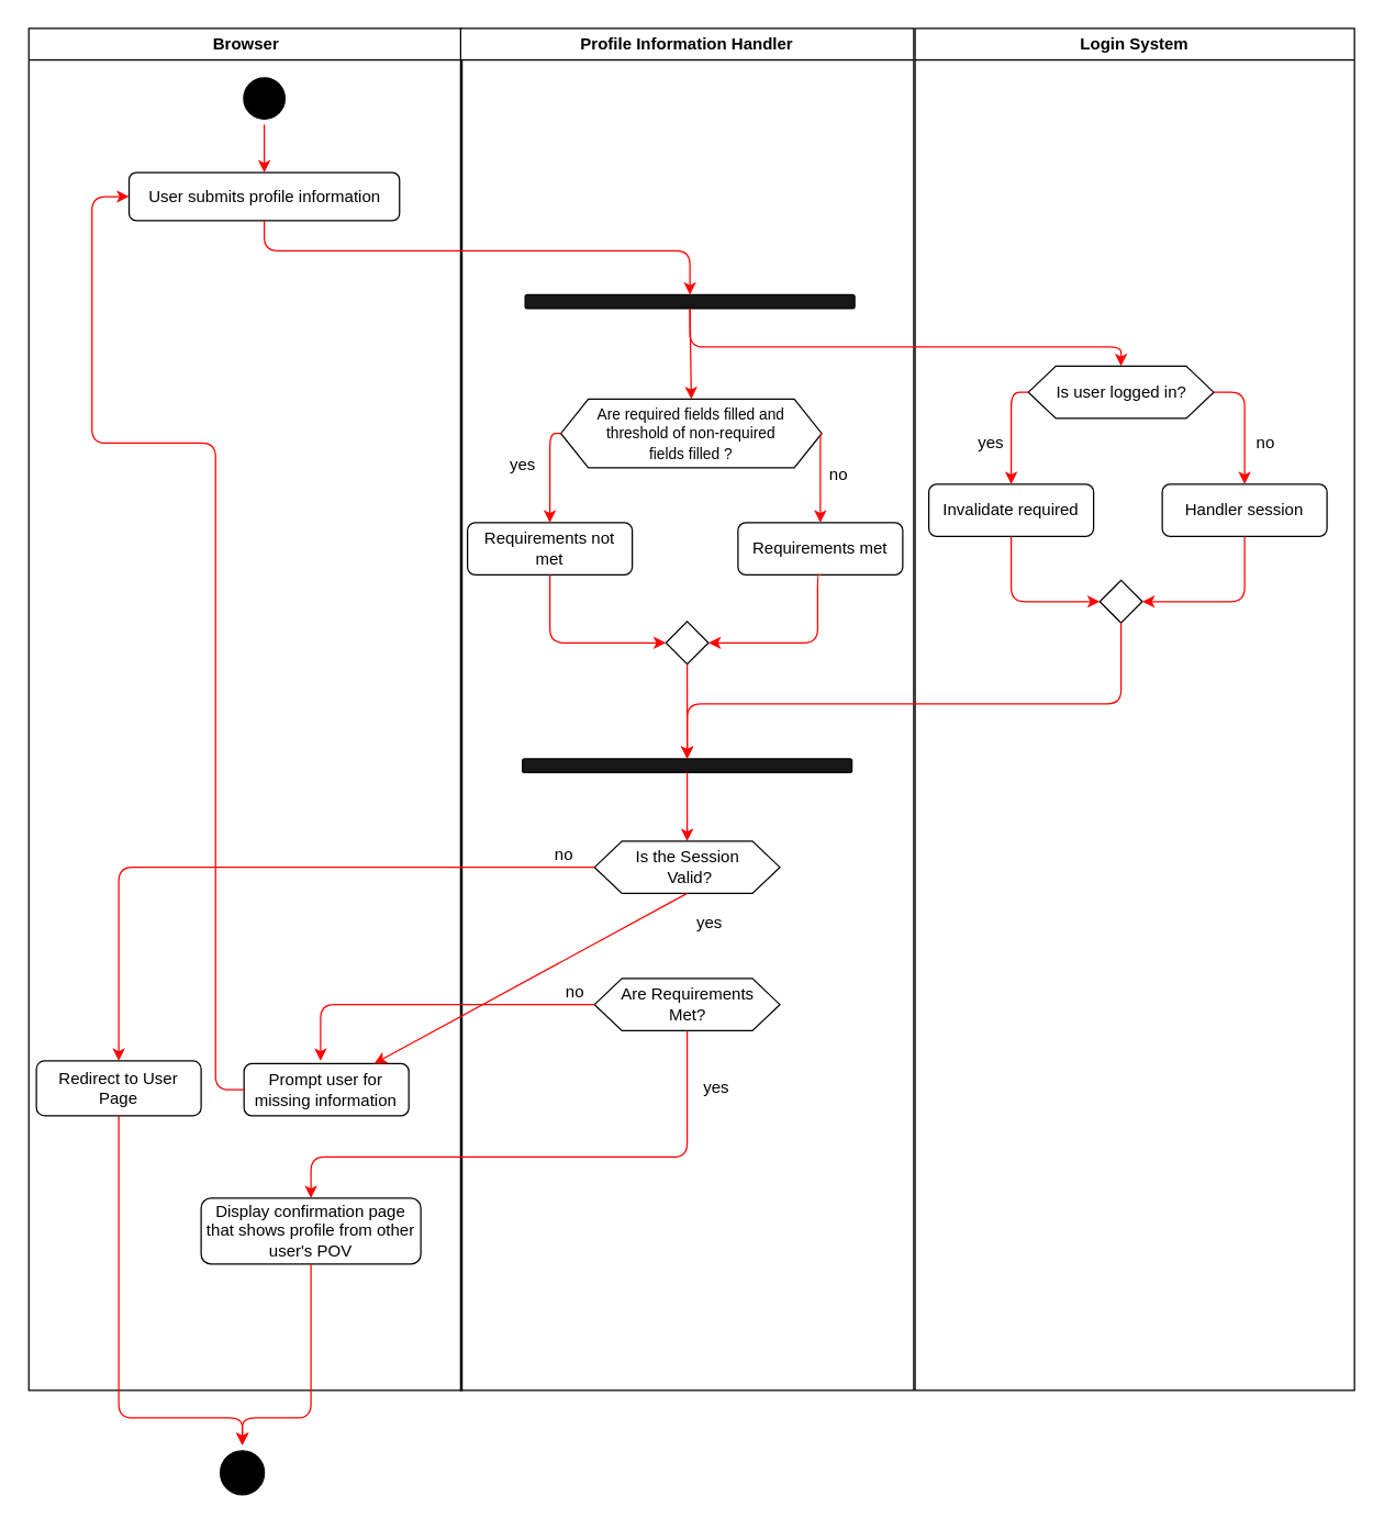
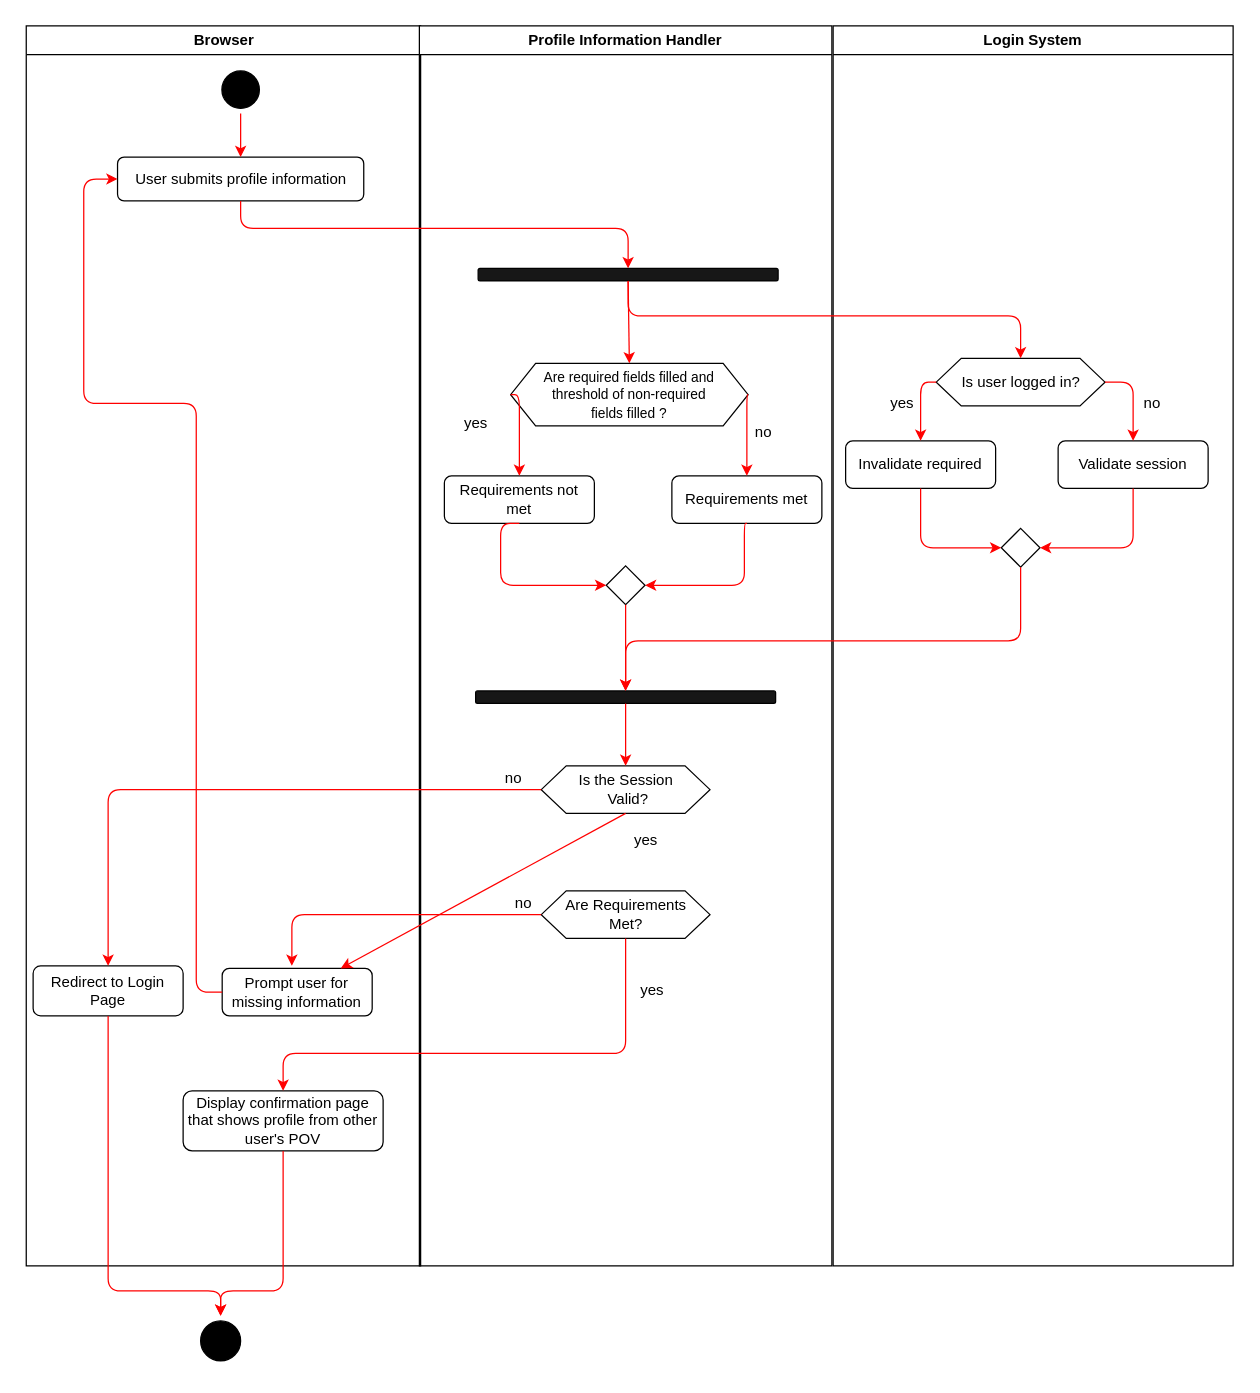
  <mxCell id="0" />
  <mxCell id="1" parent="0" />
  <mxCell id="2" value="Browser" style="swimlane;whiteSpace=wrap" parent="1" vertex="1"><mxGeometry x="20.5" y="20" width="315.5" height="992" as="geometry" /></mxCell>
  <mxCell id="3" value="" style="ellipse;shape=startState;fillColor=#000000;strokeColor=#000000;" parent="2" vertex="1"><mxGeometry x="152.51" y="32" width="38" height="38" as="geometry" /></mxCell>
  <mxCell id="4" value="User submits profile information" style="rounded=1;whiteSpace=wrap;html=1;" vertex="1" parent="2"><mxGeometry x="73.03" y="105" width="196.97" height="35" as="geometry" /></mxCell>
  <mxCell id="5" value="" style="endArrow=classic;html=1;exitX=0.5;exitY=1;exitDx=0;exitDy=0;entryX=0.5;entryY=0;entryDx=0;entryDy=0;strokeColor=#FF0000;" edge="1" parent="2" source="3" target="4"><mxGeometry width="50" height="50" relative="1" as="geometry"><mxPoint x="125.5" y="92" as="sourcePoint" /><mxPoint x="175.5" y="42" as="targetPoint" /></mxGeometry></mxCell>
- <mxCell id="6" value="Redirect to User Page" style="rounded=1;whiteSpace=wrap;html=1;" vertex="1" parent="2"><mxGeometry x="5.5" y="752" width="120" height="40" as="geometry" /></mxCell>
+ <mxCell id="6" value="Redirect to Login Page" style="rounded=1;whiteSpace=wrap;html=1;" vertex="1" parent="2"><mxGeometry x="5.5" y="752" width="120" height="40" as="geometry" /></mxCell>
  <mxCell id="7" value="Prompt user for missing information" style="rounded=1;whiteSpace=wrap;html=1;" vertex="1" parent="2"><mxGeometry x="156.75" y="754" width="120" height="38" as="geometry" /></mxCell>
  <mxCell id="8" value="" style="edgeStyle=segmentEdgeStyle;endArrow=classic;html=1;strokeColor=#FF0000;exitX=0;exitY=0.5;exitDx=0;exitDy=0;entryX=0;entryY=0.5;entryDx=0;entryDy=0;" edge="1" parent="2" source="7" target="4"><mxGeometry width="50" height="50" relative="1" as="geometry"><mxPoint x="305" y="842" as="sourcePoint" /><mxPoint x="85.5" y="482" as="targetPoint" /><Array as="points"><mxPoint x="136" y="773" /><mxPoint x="136" y="302" /><mxPoint x="46" y="302" /><mxPoint x="46" y="123" /></Array></mxGeometry></mxCell>
  <mxCell id="9" value="Display confirmation page that shows profile from other user's POV" style="rounded=1;whiteSpace=wrap;html=1;" vertex="1" parent="2"><mxGeometry x="125.5" y="852" width="160" height="48" as="geometry" /></mxCell>
  <mxCell id="10" value="Profile Information Handler" style="swimlane;whiteSpace=wrap" parent="1" vertex="1"><mxGeometry x="335" y="20" width="330" height="992" as="geometry" /></mxCell>
  <mxCell id="11" value="&lt;font style=&quot;font-size: 11px&quot;&gt;Are required fields filled and &lt;br&gt;threshold of non-required &lt;br&gt;fields filled ?&lt;/font&gt;" style="shape=hexagon;perimeter=hexagonPerimeter2;whiteSpace=wrap;html=1;fixedSize=1;strokeColor=#000000;fillColor=#FFFFFF;" vertex="1" parent="10"><mxGeometry x="73" y="270" width="190" height="50" as="geometry" /></mxCell>
  <mxCell id="12" value="no" style="text;html=1;align=center;verticalAlign=middle;resizable=0;points=[];autosize=1;strokeColor=none;" vertex="1" parent="10"><mxGeometry x="260" y="315" width="30" height="20" as="geometry" /></mxCell>
  <mxCell id="13" value="yes" style="text;html=1;align=center;verticalAlign=middle;resizable=0;points=[];autosize=1;strokeColor=none;" vertex="1" parent="10"><mxGeometry x="30" y="308" width="30" height="20" as="geometry" /></mxCell>
- <mxCell id="14" value="Requirements not met" style="rounded=1;whiteSpace=wrap;html=1;" vertex="1" parent="10"><mxGeometry x="5" y="360" width="120" height="38" as="geometry" /></mxCell>
+ <mxCell id="14" value="Requirements not met" style="rounded=1;whiteSpace=wrap;html=1;" vertex="1" parent="10"><mxGeometry x="20" y="360" width="120" height="38" as="geometry" /></mxCell>
  <mxCell id="15" value="" style="edgeStyle=segmentEdgeStyle;endArrow=classic;html=1;strokeColor=#FF0000;exitX=0;exitY=0.5;exitDx=0;exitDy=0;entryX=0.5;entryY=0;entryDx=0;entryDy=0;" edge="1" parent="10" source="11" target="14"><mxGeometry width="50" height="50" relative="1" as="geometry"><mxPoint x="-700" y="207" as="sourcePoint" /><mxPoint x="-730" y="204" as="targetPoint" /></mxGeometry></mxCell>
  <mxCell id="16" value="Requirements met" style="rounded=1;whiteSpace=wrap;html=1;" vertex="1" parent="10"><mxGeometry x="202" y="360" width="120" height="38" as="geometry" /></mxCell>
  <mxCell id="17" value="" style="edgeStyle=segmentEdgeStyle;endArrow=classic;html=1;strokeColor=#FF0000;exitX=1;exitY=0.5;exitDx=0;exitDy=0;entryX=0.5;entryY=0;entryDx=0;entryDy=0;" edge="1" parent="10" source="11" target="16"><mxGeometry width="50" height="50" relative="1" as="geometry"><mxPoint x="-527.5" y="144" as="sourcePoint" /><mxPoint x="-540" y="191" as="targetPoint" /></mxGeometry></mxCell>
  <mxCell id="18" value="" style="edgeStyle=segmentEdgeStyle;endArrow=classic;html=1;strokeColor=#FF0000;exitX=0.5;exitY=1;exitDx=0;exitDy=0;entryX=1;entryY=0.5;entryDx=0;entryDy=0;" edge="1" parent="10" source="16" target="19"><mxGeometry width="50" height="50" relative="1" as="geometry"><mxPoint x="-572.5" y="310" as="sourcePoint" /><mxPoint x="190" y="453.999" as="targetPoint" /><Array as="points"><mxPoint x="260" y="398" /><mxPoint x="260" y="448" /></Array></mxGeometry></mxCell>
  <mxCell id="19" value="" style="rhombus;whiteSpace=wrap;html=1;strokeColor=#000000;fillColor=#FFFFFF;" vertex="1" parent="10"><mxGeometry x="149.5" y="432" width="31" height="31" as="geometry" /></mxCell>
  <mxCell id="20" value="" style="edgeStyle=segmentEdgeStyle;endArrow=classic;html=1;strokeColor=#FF0000;entryX=0;entryY=0.5;entryDx=0;entryDy=0;exitX=0.5;exitY=1;exitDx=0;exitDy=0;" edge="1" parent="10" source="14" target="19"><mxGeometry width="50" height="50" relative="1" as="geometry"><mxPoint x="30" y="481" as="sourcePoint" /><mxPoint x="80" y="431" as="targetPoint" /><Array as="points"><mxPoint x="65" y="448" /></Array></mxGeometry></mxCell>
  <mxCell id="21" value="Is the Session&lt;br&gt;&amp;nbsp;Valid?" style="shape=hexagon;perimeter=hexagonPerimeter2;whiteSpace=wrap;html=1;fixedSize=1;strokeColor=#000000;fillColor=#FFFFFF;" vertex="1" parent="10"><mxGeometry x="97.5" y="592" width="135" height="38" as="geometry" /></mxCell>
  <mxCell id="22" value="no" style="text;html=1;align=center;verticalAlign=middle;resizable=0;points=[];autosize=1;strokeColor=none;" vertex="1" parent="10"><mxGeometry x="60" y="592" width="30" height="20" as="geometry" /></mxCell>
  <mxCell id="23" value="Are Requirements &lt;br&gt;Met?" style="shape=hexagon;perimeter=hexagonPerimeter2;whiteSpace=wrap;html=1;fixedSize=1;strokeColor=#000000;fillColor=#FFFFFF;" vertex="1" parent="10"><mxGeometry x="97.5" y="692" width="135" height="38" as="geometry" /></mxCell>
  <mxCell id="24" value="" style="endArrow=classic;html=1;strokeColor=#FF0000;exitX=0.5;exitY=1;exitDx=0;exitDy=0;" edge="1" parent="10" source="21" target="7"><mxGeometry width="50" height="50" relative="1" as="geometry"><mxPoint x="141" y="632" as="sourcePoint" /><mxPoint x="191" y="582" as="targetPoint" /></mxGeometry></mxCell>
  <mxCell id="25" value="no" style="text;html=1;align=center;verticalAlign=middle;resizable=0;points=[];autosize=1;strokeColor=none;" vertex="1" parent="10"><mxGeometry x="67.5" y="692" width="30" height="20" as="geometry" /></mxCell>
  <mxCell id="26" value="yes" style="text;html=1;align=center;verticalAlign=middle;resizable=0;points=[];autosize=1;strokeColor=none;" vertex="1" parent="10"><mxGeometry x="171" y="762" width="30" height="20" as="geometry" /></mxCell>
  <mxCell id="27" value="Login System" style="swimlane;whiteSpace=wrap" vertex="1" parent="1"><mxGeometry x="666" y="20" width="320" height="992" as="geometry" /></mxCell>
- <mxCell id="28" value="Is user logged in?" style="shape=hexagon;perimeter=hexagonPerimeter2;whiteSpace=wrap;html=1;fixedSize=1;strokeColor=#000000;fillColor=#FFFFFF;" vertex="1" parent="27"><mxGeometry x="82.5" y="246" width="135" height="38" as="geometry" /></mxCell>
+ <mxCell id="28" value="Is user logged in?" style="shape=hexagon;perimeter=hexagonPerimeter2;whiteSpace=wrap;html=1;fixedSize=1;strokeColor=#000000;fillColor=#FFFFFF;" vertex="1" parent="27"><mxGeometry x="82.5" y="266" width="135" height="38" as="geometry" /></mxCell>
  <mxCell id="29" value="no" style="text;html=1;align=center;verticalAlign=middle;resizable=0;points=[];autosize=1;strokeColor=none;" vertex="1" parent="27"><mxGeometry x="240" y="292" width="30" height="20" as="geometry" /></mxCell>
  <mxCell id="30" value="yes" style="text;html=1;align=center;verticalAlign=middle;resizable=0;points=[];autosize=1;strokeColor=none;" vertex="1" parent="27"><mxGeometry x="40" y="292" width="30" height="20" as="geometry" /></mxCell>
  <mxCell id="31" value="Invalidate required" style="rounded=1;whiteSpace=wrap;html=1;" vertex="1" parent="27"><mxGeometry x="10" y="332" width="120" height="38" as="geometry" /></mxCell>
  <mxCell id="32" value="" style="edgeStyle=segmentEdgeStyle;endArrow=classic;html=1;strokeColor=#FF0000;exitX=0;exitY=0.5;exitDx=0;exitDy=0;entryX=0.5;entryY=0;entryDx=0;entryDy=0;" edge="1" parent="27" source="28" target="31"><mxGeometry width="50" height="50" relative="1" as="geometry"><mxPoint x="90" y="335" as="sourcePoint" /><mxPoint x="60" y="332" as="targetPoint" /></mxGeometry></mxCell>
- <mxCell id="33" value="Handler session" style="rounded=1;whiteSpace=wrap;html=1;" vertex="1" parent="27"><mxGeometry x="180" y="332" width="120" height="38" as="geometry" /></mxCell>
+ <mxCell id="33" value="Validate session" style="rounded=1;whiteSpace=wrap;html=1;" vertex="1" parent="27"><mxGeometry x="180" y="332" width="120" height="38" as="geometry" /></mxCell>
  <mxCell id="34" value="" style="edgeStyle=segmentEdgeStyle;endArrow=classic;html=1;strokeColor=#FF0000;exitX=1;exitY=0.5;exitDx=0;exitDy=0;entryX=0.5;entryY=0;entryDx=0;entryDy=0;" edge="1" parent="27" source="28" target="33"><mxGeometry width="50" height="50" relative="1" as="geometry"><mxPoint x="262.5" y="272" as="sourcePoint" /><mxPoint x="250" y="319" as="targetPoint" /></mxGeometry></mxCell>
  <mxCell id="35" value="" style="rhombus;whiteSpace=wrap;html=1;strokeColor=#000000;fillColor=#FFFFFF;" vertex="1" parent="27"><mxGeometry x="134.5" y="402" width="31" height="31" as="geometry" /></mxCell>
  <mxCell id="36" value="" style="edgeStyle=segmentEdgeStyle;endArrow=classic;html=1;strokeColor=#FF0000;entryX=0;entryY=0.5;entryDx=0;entryDy=0;exitX=0.5;exitY=1;exitDx=0;exitDy=0;" edge="1" parent="27" source="31" target="35"><mxGeometry width="50" height="50" relative="1" as="geometry"><mxPoint x="45" y="433" as="sourcePoint" /><mxPoint x="95" y="383" as="targetPoint" /><Array as="points"><mxPoint x="70" y="418" /></Array></mxGeometry></mxCell>
  <mxCell id="37" value="" style="edgeStyle=segmentEdgeStyle;endArrow=classic;html=1;strokeColor=#FF0000;exitX=0.5;exitY=1;exitDx=0;exitDy=0;entryX=1;entryY=0.5;entryDx=0;entryDy=0;" edge="1" parent="27" source="33" target="35"><mxGeometry width="50" height="50" relative="1" as="geometry"><mxPoint x="215" y="422" as="sourcePoint" /><mxPoint x="265" y="372" as="targetPoint" /><Array as="points"><mxPoint x="240" y="418" /></Array></mxGeometry></mxCell>
  <mxCell id="38" value="" style="rounded=1;whiteSpace=wrap;html=1;strokeColor=#000000;fillColor=#171717;" vertex="1" parent="1"><mxGeometry x="382" y="214" width="240" height="10" as="geometry" /></mxCell>
  <mxCell id="39" value="" style="endArrow=classic;html=1;strokeColor=#FF0000;entryX=0.5;entryY=0;entryDx=0;entryDy=0;exitX=0.5;exitY=1;exitDx=0;exitDy=0;" edge="1" parent="1" source="38" target="11"><mxGeometry width="50" height="50" relative="1" as="geometry"><mxPoint x="456" y="242" as="sourcePoint" /><mxPoint x="576" y="332" as="targetPoint" /></mxGeometry></mxCell>
  <mxCell id="40" value="" style="edgeStyle=segmentEdgeStyle;endArrow=classic;html=1;strokeColor=#FF0000;exitX=0.5;exitY=1;exitDx=0;exitDy=0;entryX=0.5;entryY=0;entryDx=0;entryDy=0;" edge="1" parent="1" source="38" target="28"><mxGeometry width="50" height="50" relative="1" as="geometry"><mxPoint x="686" y="264" as="sourcePoint" /><mxPoint x="736" y="214" as="targetPoint" /><Array as="points"><mxPoint x="502" y="252" /><mxPoint x="816" y="252" /></Array></mxGeometry></mxCell>
  <mxCell id="41" value="" style="rounded=1;whiteSpace=wrap;html=1;strokeColor=#000000;fillColor=#171717;" vertex="1" parent="1"><mxGeometry x="380" y="552" width="240" height="10" as="geometry" /></mxCell>
  <mxCell id="42" value="" style="endArrow=classic;html=1;strokeColor=#FF0000;entryX=0.5;entryY=0;entryDx=0;entryDy=0;exitX=0.5;exitY=1;exitDx=0;exitDy=0;" edge="1" parent="1" source="19" target="41"><mxGeometry width="50" height="50" relative="1" as="geometry"><mxPoint x="456" y="512" as="sourcePoint" /><mxPoint x="506" y="462" as="targetPoint" /></mxGeometry></mxCell>
  <mxCell id="43" value="" style="edgeStyle=segmentEdgeStyle;endArrow=classic;html=1;strokeColor=#FF0000;exitX=0.5;exitY=1;exitDx=0;exitDy=0;entryX=0.5;entryY=0;entryDx=0;entryDy=0;" edge="1" parent="1" source="35" target="41"><mxGeometry width="50" height="50" relative="1" as="geometry"><mxPoint x="766" y="532" as="sourcePoint" /><mxPoint x="816" y="482" as="targetPoint" /><Array as="points"><mxPoint x="816" y="512" /><mxPoint x="500" y="512" /></Array></mxGeometry></mxCell>
  <mxCell id="44" value="" style="edgeStyle=segmentEdgeStyle;endArrow=classic;html=1;strokeColor=#FF0000;exitX=0.5;exitY=1;exitDx=0;exitDy=0;entryX=0.5;entryY=0;entryDx=0;entryDy=0;" edge="1" parent="1" source="4" target="38"><mxGeometry width="50" height="50" relative="1" as="geometry"><mxPoint x="466" y="442" as="sourcePoint" /><mxPoint x="516" y="392" as="targetPoint" /><Array as="points"><mxPoint x="192" y="182" /><mxPoint x="502" y="182" /></Array></mxGeometry></mxCell>
  <mxCell id="45" value="" style="edgeStyle=segmentEdgeStyle;endArrow=classic;html=1;strokeColor=#FF0000;exitX=0;exitY=0.5;exitDx=0;exitDy=0;entryX=0.5;entryY=0;entryDx=0;entryDy=0;" edge="1" parent="1" source="21" target="6"><mxGeometry width="50" height="50" relative="1" as="geometry"><mxPoint x="-202.5" y="490" as="sourcePoint" /><mxPoint x="86" y="752" as="targetPoint" /><Array as="points"><mxPoint x="86" y="631" /></Array></mxGeometry></mxCell>
  <mxCell id="46" value="" style="endArrow=classic;html=1;strokeColor=#FF0000;entryX=0.5;entryY=0;entryDx=0;entryDy=0;exitX=0.5;exitY=1;exitDx=0;exitDy=0;" edge="1" parent="1" source="41" target="21"><mxGeometry width="50" height="50" relative="1" as="geometry"><mxPoint x="505" y="660" as="sourcePoint" /><mxPoint x="505" y="722" as="targetPoint" /></mxGeometry></mxCell>
  <mxCell id="47" value="" style="edgeStyle=segmentEdgeStyle;endArrow=classic;html=1;strokeColor=#FF0000;exitX=0;exitY=0.5;exitDx=0;exitDy=0;" edge="1" parent="1" source="23"><mxGeometry width="50" height="50" relative="1" as="geometry"><mxPoint x="442.5" y="641" as="sourcePoint" /><mxPoint x="233" y="772" as="targetPoint" /><Array as="points"><mxPoint x="233" y="731" /></Array></mxGeometry></mxCell>
  <mxCell id="48" value="yes" style="text;html=1;align=center;verticalAlign=middle;resizable=0;points=[];autosize=1;strokeColor=none;" vertex="1" parent="1"><mxGeometry x="501" y="662" width="30" height="20" as="geometry" /></mxCell>
  <mxCell id="49" value="" style="edgeStyle=segmentEdgeStyle;endArrow=classic;html=1;strokeColor=#FF0000;exitX=0.5;exitY=1;exitDx=0;exitDy=0;entryX=0.5;entryY=0;entryDx=0;entryDy=0;" edge="1" parent="1" source="23" target="9"><mxGeometry width="50" height="50" relative="1" as="geometry"><mxPoint x="455.5" y="842" as="sourcePoint" /><mxPoint x="256" y="883" as="targetPoint" /><Array as="points"><mxPoint x="500" y="842" /><mxPoint x="226" y="842" /></Array></mxGeometry></mxCell>
  <mxCell id="50" value="" style="ellipse;shape=startState;fillColor=#000000;strokeColor=#000000;" vertex="1" parent="1"><mxGeometry x="156" y="1052" width="40" height="40" as="geometry" /></mxCell>
  <mxCell id="51" value="" style="edgeStyle=segmentEdgeStyle;endArrow=classic;html=1;strokeColor=#FF0000;exitX=0.5;exitY=1;exitDx=0;exitDy=0;entryX=0.5;entryY=0;entryDx=0;entryDy=0;" edge="1" parent="1" source="9" target="50"><mxGeometry width="50" height="50" relative="1" as="geometry"><mxPoint x="442.5" y="1022" as="sourcePoint" /><mxPoint x="243" y="1063" as="targetPoint" /><Array as="points"><mxPoint x="226" y="1032" /><mxPoint x="176" y="1032" /></Array></mxGeometry></mxCell>
  <mxCell id="52" value="" style="edgeStyle=segmentEdgeStyle;endArrow=classic;html=1;strokeColor=#FF0000;exitX=0.5;exitY=1;exitDx=0;exitDy=0;entryX=0.5;entryY=0;entryDx=0;entryDy=0;" edge="1" parent="1" source="6" target="50"><mxGeometry width="50" height="50" relative="1" as="geometry"><mxPoint x="86" y="872" as="sourcePoint" /><mxPoint x="36" y="1004" as="targetPoint" /><Array as="points"><mxPoint x="86" y="1032" /><mxPoint x="176" y="1032" /></Array></mxGeometry></mxCell>
